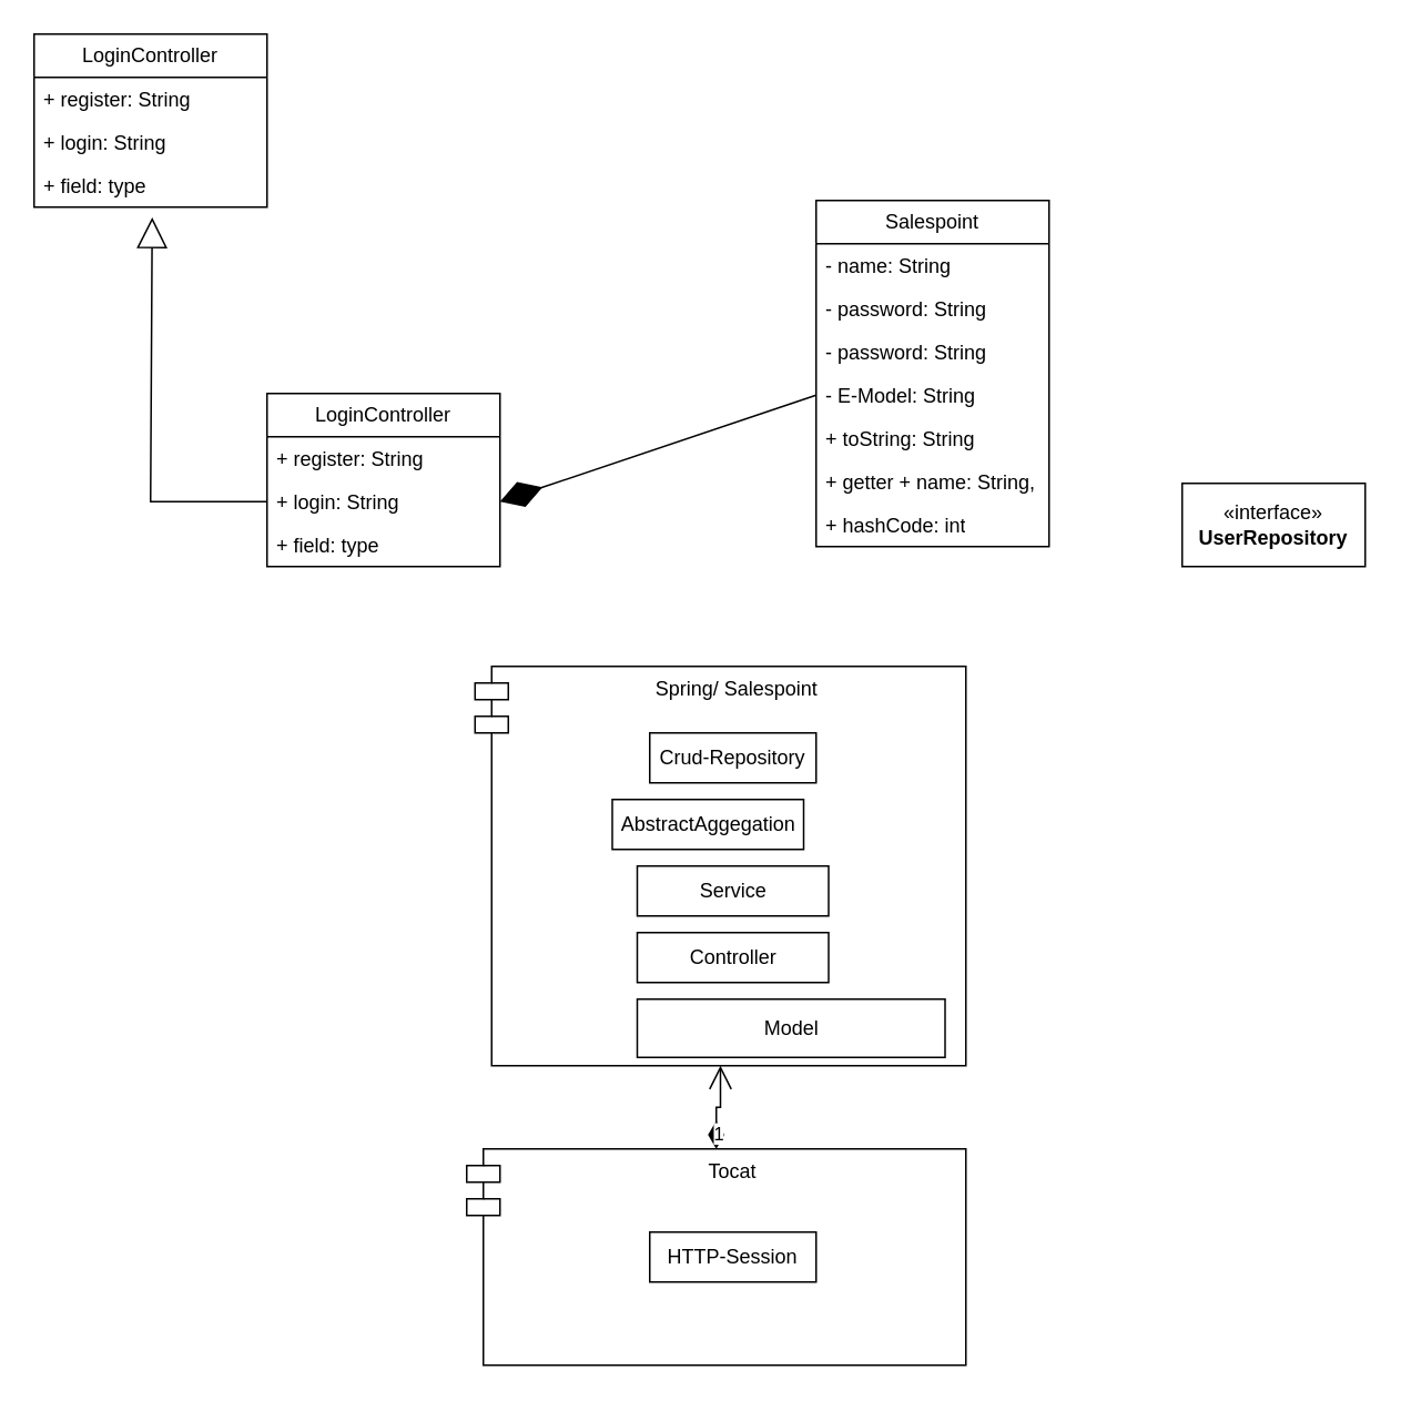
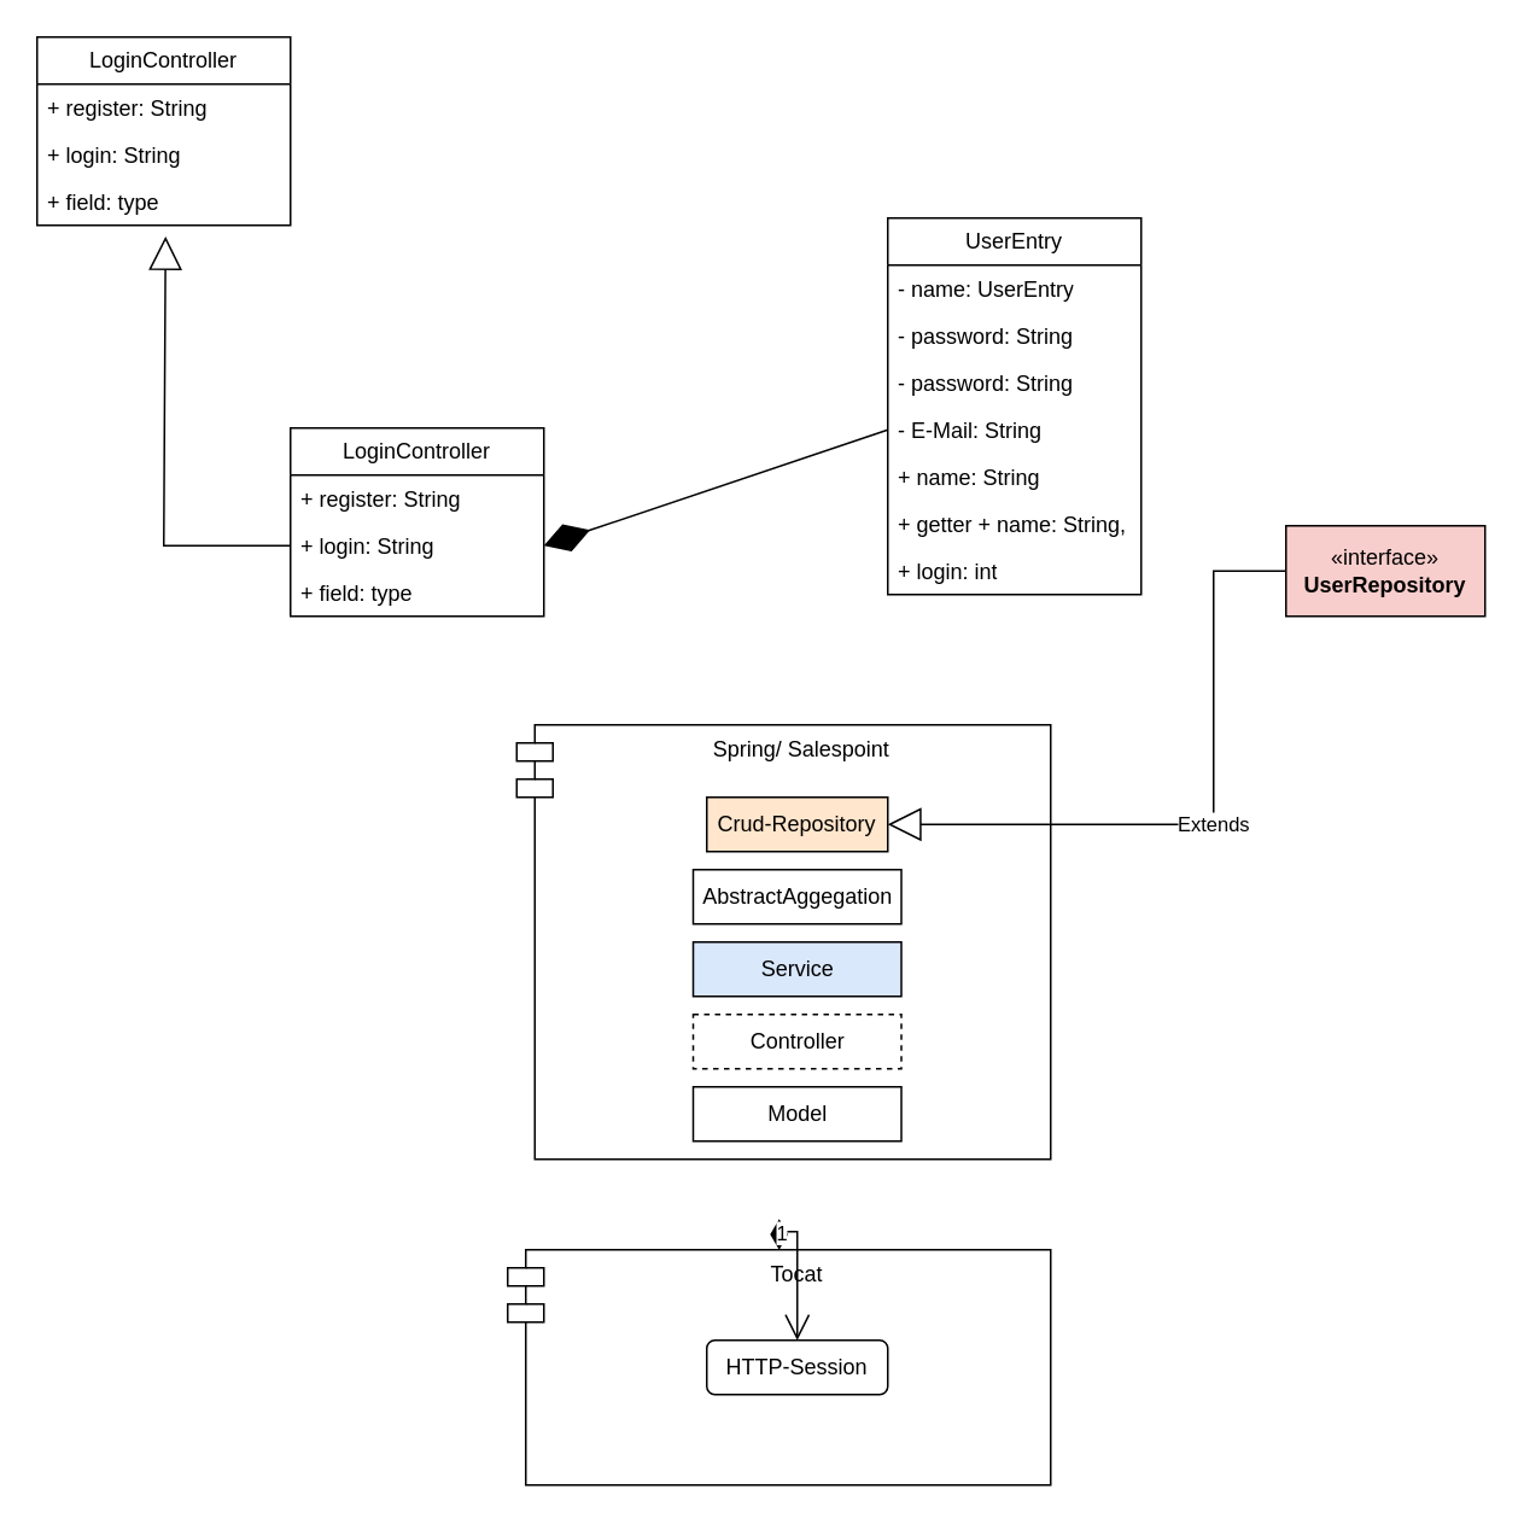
  <mxCell id="0" />
  <mxCell id="1" parent="0" />
  <mxCell id="2" value="Spring/ Salespoint" style="shape=module;align=left;spacingLeft=20;align=center;verticalAlign=top;whiteSpace=wrap;html=1;" vertex="1" parent="1"><mxGeometry x="285" y="400" width="295" height="240" as="geometry" /></mxCell>
- <mxCell id="3" value="Crud-Repository" style="html=1;whiteSpace=wrap;" vertex="1" parent="1"><mxGeometry x="390" y="440" width="100" height="30" as="geometry" /></mxCell>
+ <mxCell id="3" value="Crud-Repository" style="html=1;whiteSpace=wrap;fillColor=#ffe6cc;" vertex="1" parent="1"><mxGeometry x="390" y="440" width="100" height="30" as="geometry" /></mxCell>
  <mxCell id="4" value="Tocat" style="shape=module;align=left;spacingLeft=20;align=center;verticalAlign=top;whiteSpace=wrap;html=1;" vertex="1" parent="1"><mxGeometry x="280" y="690" width="300" height="130" as="geometry" /></mxCell>
- <mxCell id="5" value="HTTP-Session" style="html=1;whiteSpace=wrap;" vertex="1" parent="1"><mxGeometry x="390" y="740" width="100" height="30" as="geometry" /></mxCell>
- <mxCell id="6" value="1" style="endArrow=open;html=1;endSize=12;startArrow=diamondThin;startSize=14;startFill=1;edgeStyle=orthogonalEdgeStyle;align=left;verticalAlign=bottom;rounded=0;exitX=0.5;exitY=0;exitDx=0;exitDy=0;entryX=0.5;entryY=1;entryDx=0;entryDy=0;" edge="1" parent="1" source="4" target="2"><mxGeometry x="-1" y="3" relative="1" as="geometry"><mxPoint x="220" y="670" as="sourcePoint" /><mxPoint x="290" y="610" as="targetPoint" /></mxGeometry></mxCell>
- <mxCell id="7" value="AbstractAggegation" style="html=1;whiteSpace=wrap;" vertex="1" parent="1"><mxGeometry x="367.5" y="480" width="115" height="30" as="geometry" /></mxCell>
- <mxCell id="8" value="Service" style="html=1;whiteSpace=wrap;" vertex="1" parent="1"><mxGeometry x="382.5" y="520" width="115" height="30" as="geometry" /></mxCell>
- <mxCell id="9" value="Controller" style="html=1;whiteSpace=wrap;" vertex="1" parent="1"><mxGeometry x="382.5" y="560" width="115" height="30" as="geometry" /></mxCell>
- <mxCell id="10" value="«interface»&lt;br&gt;&lt;b&gt;UserRepository&lt;/b&gt;" style="html=1;whiteSpace=wrap;" vertex="1" parent="1"><mxGeometry x="710" y="290" width="110" height="50" as="geometry" /></mxCell>
- <mxCell id="12" value="Model" style="html=1;whiteSpace=wrap;" vertex="1" parent="1"><mxGeometry x="382.5" y="600" width="185" height="35" as="geometry" /></mxCell>
+ <mxCell id="5" value="HTTP-Session" style="html=1;whiteSpace=wrap;rounded=1;" vertex="1" parent="1"><mxGeometry x="390" y="740" width="100" height="30" as="geometry" /></mxCell>
+ <mxCell id="6" value="1" style="endArrow=open;html=1;endSize=12;startArrow=diamondThin;startSize=14;startFill=1;edgeStyle=orthogonalEdgeStyle;align=left;verticalAlign=bottom;rounded=0;exitX=0.5;exitY=0;exitDx=0;exitDy=0;" edge="1" parent="1" source="4" target="5"><mxGeometry x="-1" y="3" relative="1" as="geometry"><mxPoint x="220" y="670" as="sourcePoint" /><mxPoint x="290" y="610" as="targetPoint" /></mxGeometry></mxCell>
+ <mxCell id="7" value="AbstractAggegation" style="html=1;whiteSpace=wrap;" vertex="1" parent="1"><mxGeometry x="382.5" y="480" width="115" height="30" as="geometry" /></mxCell>
+ <mxCell id="8" value="Service" style="html=1;whiteSpace=wrap;fillColor=#dae8fc;" vertex="1" parent="1"><mxGeometry x="382.5" y="520" width="115" height="30" as="geometry" /></mxCell>
+ <mxCell id="9" value="Controller" style="html=1;whiteSpace=wrap;dashed=1;" vertex="1" parent="1"><mxGeometry x="382.5" y="560" width="115" height="30" as="geometry" /></mxCell>
+ <mxCell id="10" value="«interface»&lt;br&gt;&lt;b&gt;UserRepository&lt;/b&gt;" style="html=1;whiteSpace=wrap;fillColor=#f8cecc;" vertex="1" parent="1"><mxGeometry x="710" y="290" width="110" height="50" as="geometry" /></mxCell>
+ <mxCell id="11" value="Extends" style="endArrow=block;endSize=16;endFill=0;html=1;rounded=0;exitX=0;exitY=0.5;exitDx=0;exitDy=0;entryX=1;entryY=0.5;entryDx=0;entryDy=0;" edge="1" parent="1" source="10" target="3"><mxGeometry width="160" relative="1" as="geometry"><mxPoint x="660" y="330" as="sourcePoint" /><mxPoint x="650" y="510" as="targetPoint" /><Array as="points"><mxPoint x="670" y="315" /><mxPoint x="670" y="455" /></Array></mxGeometry></mxCell>
+ <mxCell id="12" value="Model" style="html=1;whiteSpace=wrap;" vertex="1" parent="1"><mxGeometry x="382.5" y="600" width="115" height="30" as="geometry" /></mxCell>
  <mxCell id="13" value="LoginController" style="swimlane;fontStyle=0;childLayout=stackLayout;horizontal=1;startSize=26;fillColor=none;horizontalStack=0;resizeParent=1;resizeParentMax=0;resizeLast=0;collapsible=1;marginBottom=0;whiteSpace=wrap;html=1;" vertex="1" parent="1"><mxGeometry x="160" y="236" width="140" height="104" as="geometry" /></mxCell>
  <mxCell id="14" value="+ register: String" style="text;strokeColor=none;fillColor=none;align=left;verticalAlign=top;spacingLeft=4;spacingRight=4;overflow=hidden;rotatable=0;points=[[0,0.5],[1,0.5]];portConstraint=eastwest;whiteSpace=wrap;html=1;" vertex="1" parent="13"><mxGeometry y="26" width="140" height="26" as="geometry" /></mxCell>
  <mxCell id="15" value="+ login: String" style="text;strokeColor=none;fillColor=none;align=left;verticalAlign=top;spacingLeft=4;spacingRight=4;overflow=hidden;rotatable=0;points=[[0,0.5],[1,0.5]];portConstraint=eastwest;whiteSpace=wrap;html=1;" vertex="1" parent="13"><mxGeometry y="52" width="140" height="26" as="geometry" /></mxCell>
  <mxCell id="16" value="+ field: type" style="text;strokeColor=none;fillColor=none;align=left;verticalAlign=top;spacingLeft=4;spacingRight=4;overflow=hidden;rotatable=0;points=[[0,0.5],[1,0.5]];portConstraint=eastwest;whiteSpace=wrap;html=1;" vertex="1" parent="13"><mxGeometry y="78" width="140" height="26" as="geometry" /></mxCell>
- <mxCell id="17" value="Salespoint" style="swimlane;fontStyle=0;childLayout=stackLayout;horizontal=1;startSize=26;fillColor=none;horizontalStack=0;resizeParent=1;resizeParentMax=0;resizeLast=0;collapsible=1;marginBottom=0;whiteSpace=wrap;html=1;" vertex="1" parent="1"><mxGeometry x="490" y="120" width="140" height="208" as="geometry" /></mxCell>
- <mxCell id="18" value="- name: String" style="text;strokeColor=none;fillColor=none;align=left;verticalAlign=top;spacingLeft=4;spacingRight=4;overflow=hidden;rotatable=0;points=[[0,0.5],[1,0.5]];portConstraint=eastwest;whiteSpace=wrap;html=1;" vertex="1" parent="17"><mxGeometry y="26" width="140" height="26" as="geometry" /></mxCell>
+ <mxCell id="17" value="UserEntry" style="swimlane;fontStyle=0;childLayout=stackLayout;horizontal=1;startSize=26;fillColor=none;horizontalStack=0;resizeParent=1;resizeParentMax=0;resizeLast=0;collapsible=1;marginBottom=0;whiteSpace=wrap;html=1;" vertex="1" parent="1"><mxGeometry x="490" y="120" width="140" height="208" as="geometry" /></mxCell>
+ <mxCell id="18" value="- name: UserEntry" style="text;strokeColor=none;fillColor=none;align=left;verticalAlign=top;spacingLeft=4;spacingRight=4;overflow=hidden;rotatable=0;points=[[0,0.5],[1,0.5]];portConstraint=eastwest;whiteSpace=wrap;html=1;" vertex="1" parent="17"><mxGeometry y="26" width="140" height="26" as="geometry" /></mxCell>
  <mxCell id="19" value="- password: String" style="text;strokeColor=none;fillColor=none;align=left;verticalAlign=top;spacingLeft=4;spacingRight=4;overflow=hidden;rotatable=0;points=[[0,0.5],[1,0.5]];portConstraint=eastwest;whiteSpace=wrap;html=1;" vertex="1" parent="17"><mxGeometry y="52" width="140" height="26" as="geometry" /></mxCell>
  <mxCell id="20" value="- password: String" style="text;strokeColor=none;fillColor=none;align=left;verticalAlign=top;spacingLeft=4;spacingRight=4;overflow=hidden;rotatable=0;points=[[0,0.5],[1,0.5]];portConstraint=eastwest;whiteSpace=wrap;html=1;" vertex="1" parent="17"><mxGeometry y="78" width="140" height="26" as="geometry" /></mxCell>
- <mxCell id="21" value="- E-Model: String" style="text;strokeColor=none;fillColor=none;align=left;verticalAlign=top;spacingLeft=4;spacingRight=4;overflow=hidden;rotatable=0;points=[[0,0.5],[1,0.5]];portConstraint=eastwest;whiteSpace=wrap;html=1;" vertex="1" parent="17"><mxGeometry y="104" width="140" height="26" as="geometry" /></mxCell>
- <mxCell id="22" value="+ toString: String" style="text;strokeColor=none;fillColor=none;align=left;verticalAlign=top;spacingLeft=4;spacingRight=4;overflow=hidden;rotatable=0;points=[[0,0.5],[1,0.5]];portConstraint=eastwest;whiteSpace=wrap;html=1;" vertex="1" parent="17"><mxGeometry y="130" width="140" height="26" as="geometry" /></mxCell>
+ <mxCell id="21" value="- E-Mail: String" style="text;strokeColor=none;fillColor=none;align=left;verticalAlign=top;spacingLeft=4;spacingRight=4;overflow=hidden;rotatable=0;points=[[0,0.5],[1,0.5]];portConstraint=eastwest;whiteSpace=wrap;html=1;" vertex="1" parent="17"><mxGeometry y="104" width="140" height="26" as="geometry" /></mxCell>
+ <mxCell id="22" value="+ name: String" style="text;strokeColor=none;fillColor=none;align=left;verticalAlign=top;spacingLeft=4;spacingRight=4;overflow=hidden;rotatable=0;points=[[0,0.5],[1,0.5]];portConstraint=eastwest;whiteSpace=wrap;html=1;" vertex="1" parent="17"><mxGeometry y="130" width="140" height="26" as="geometry" /></mxCell>
  <mxCell id="23" value="+ getter + name: String," style="text;strokeColor=none;fillColor=none;align=left;verticalAlign=top;spacingLeft=4;spacingRight=4;overflow=hidden;rotatable=0;points=[[0,0.5],[1,0.5]];portConstraint=eastwest;whiteSpace=wrap;html=1;" vertex="1" parent="17"><mxGeometry y="156" width="140" height="26" as="geometry" /></mxCell>
- <mxCell id="24" value="+ hashCode: int" style="text;strokeColor=none;fillColor=none;align=left;verticalAlign=top;spacingLeft=4;spacingRight=4;overflow=hidden;rotatable=0;points=[[0,0.5],[1,0.5]];portConstraint=eastwest;whiteSpace=wrap;html=1;" vertex="1" parent="17"><mxGeometry y="182" width="140" height="26" as="geometry" /></mxCell>
+ <mxCell id="24" value="+ login: int" style="text;strokeColor=none;fillColor=none;align=left;verticalAlign=top;spacingLeft=4;spacingRight=4;overflow=hidden;rotatable=0;points=[[0,0.5],[1,0.5]];portConstraint=eastwest;whiteSpace=wrap;html=1;" vertex="1" parent="17"><mxGeometry y="182" width="140" height="26" as="geometry" /></mxCell>
  <mxCell id="25" value="" style="endArrow=diamondThin;endFill=1;endSize=24;html=1;rounded=0;entryX=1;entryY=0.5;entryDx=0;entryDy=0;exitX=0;exitY=0.5;exitDx=0;exitDy=0;" edge="1" parent="1" source="21" target="15"><mxGeometry width="160" relative="1" as="geometry"><mxPoint x="330" y="290" as="sourcePoint" /><mxPoint x="490" y="290" as="targetPoint" /></mxGeometry></mxCell>
  <mxCell id="26" value="" style="endArrow=block;endSize=16;endFill=0;html=1;rounded=0;entryX=0.507;entryY=1.237;entryDx=0;entryDy=0;exitX=0;exitY=0.5;exitDx=0;exitDy=0;entryPerimeter=0;" edge="1" parent="1" source="15" target="30"><mxGeometry width="160" relative="1" as="geometry"><mxPoint x="380" y="170" as="sourcePoint" /><mxPoint x="190" y="130" as="targetPoint" /><Array as="points"><mxPoint x="90" y="301" /></Array></mxGeometry></mxCell>
  <mxCell id="27" value="LoginController" style="swimlane;fontStyle=0;childLayout=stackLayout;horizontal=1;startSize=26;fillColor=none;horizontalStack=0;resizeParent=1;resizeParentMax=0;resizeLast=0;collapsible=1;marginBottom=0;whiteSpace=wrap;html=1;" vertex="1" parent="1"><mxGeometry x="20" y="20" width="140" height="104" as="geometry" /></mxCell>
  <mxCell id="28" value="+ register: String" style="text;strokeColor=none;fillColor=none;align=left;verticalAlign=top;spacingLeft=4;spacingRight=4;overflow=hidden;rotatable=0;points=[[0,0.5],[1,0.5]];portConstraint=eastwest;whiteSpace=wrap;html=1;" vertex="1" parent="27"><mxGeometry y="26" width="140" height="26" as="geometry" /></mxCell>
  <mxCell id="29" value="+ login: String" style="text;strokeColor=none;fillColor=none;align=left;verticalAlign=top;spacingLeft=4;spacingRight=4;overflow=hidden;rotatable=0;points=[[0,0.5],[1,0.5]];portConstraint=eastwest;whiteSpace=wrap;html=1;" vertex="1" parent="27"><mxGeometry y="52" width="140" height="26" as="geometry" /></mxCell>
  <mxCell id="30" value="+ field: type" style="text;strokeColor=none;fillColor=none;align=left;verticalAlign=top;spacingLeft=4;spacingRight=4;overflow=hidden;rotatable=0;points=[[0,0.5],[1,0.5]];portConstraint=eastwest;whiteSpace=wrap;html=1;" vertex="1" parent="27"><mxGeometry y="78" width="140" height="26" as="geometry" /></mxCell>
